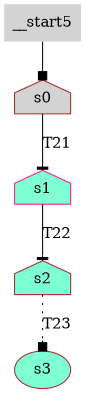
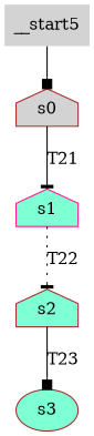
  digraph {
    node [color=brown fillcolor=aquamarine shape=house style=filled]
    edge [arrowhead=tee style=solid]
    n1 [fillcolor=lightgrey label=s0]
    n2 [color=deeppink label=s1]
    n3 [label=s2]
    n4 [label=s3 shape=ellipse]
    n5 [color=deeppink fillcolor=lightgrey label=__start5 shape=none]
    n1 -> n2 [label=T21]
-   n2 -> n3 [label=T22]
-   n3 -> n4 [arrowhead=box label=T23 style=dotted]
+   n2 -> n3 [label=T22 style=dotted]
+   n3 -> n4 [arrowhead=box label=T23]
    n5 -> n1 [arrowhead=box]
  }
